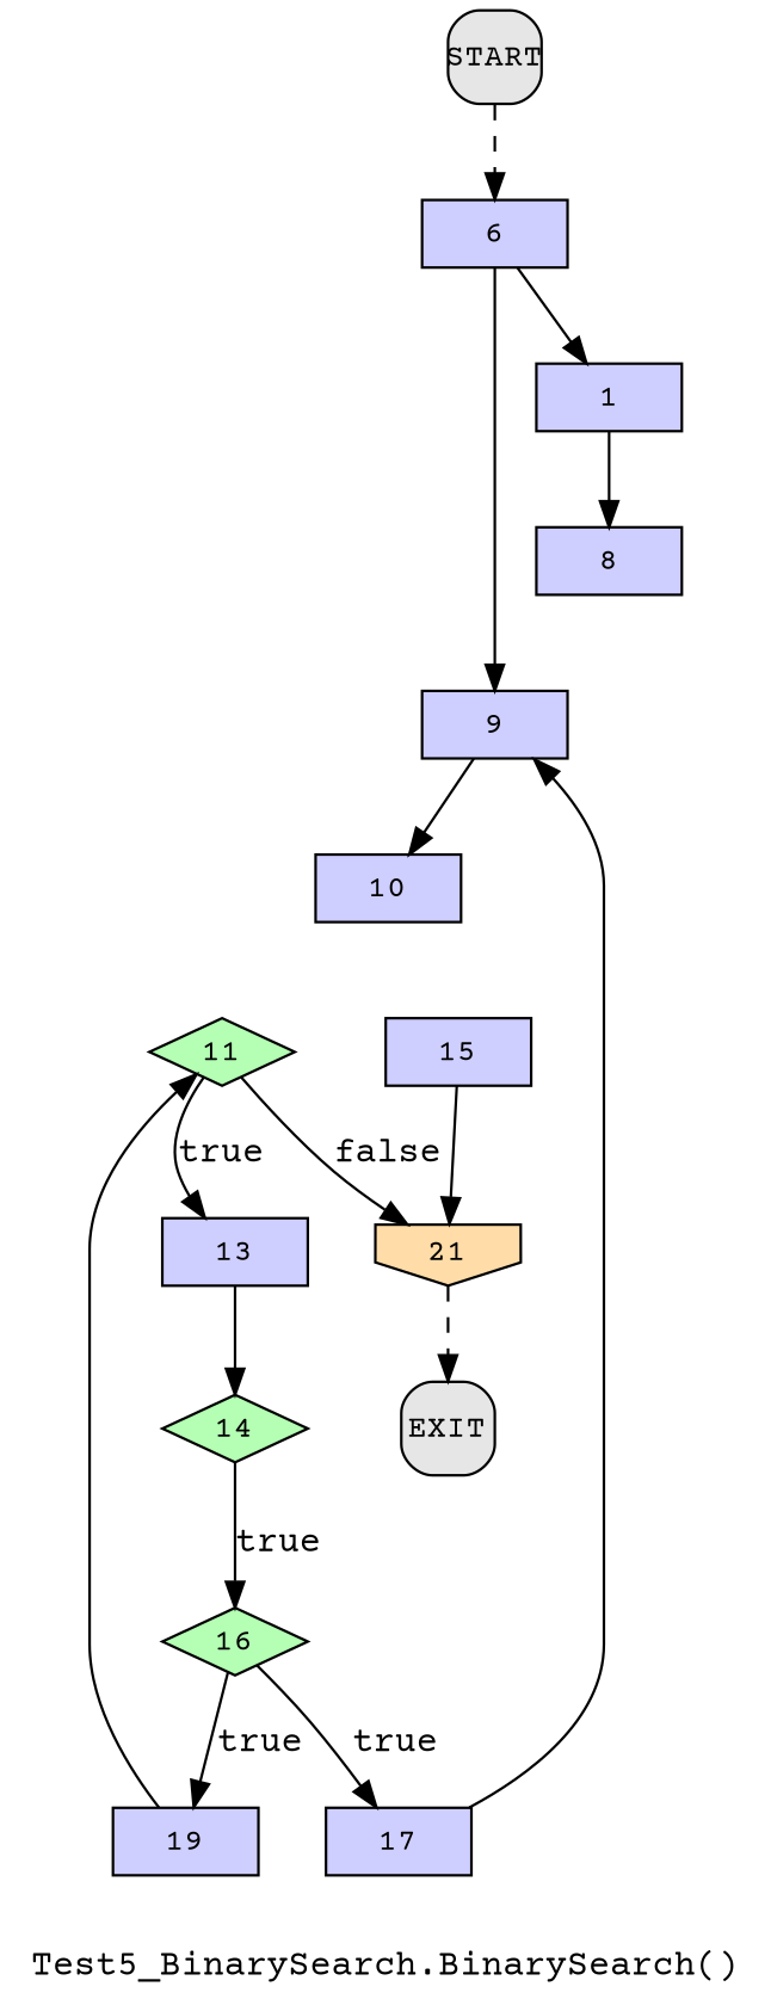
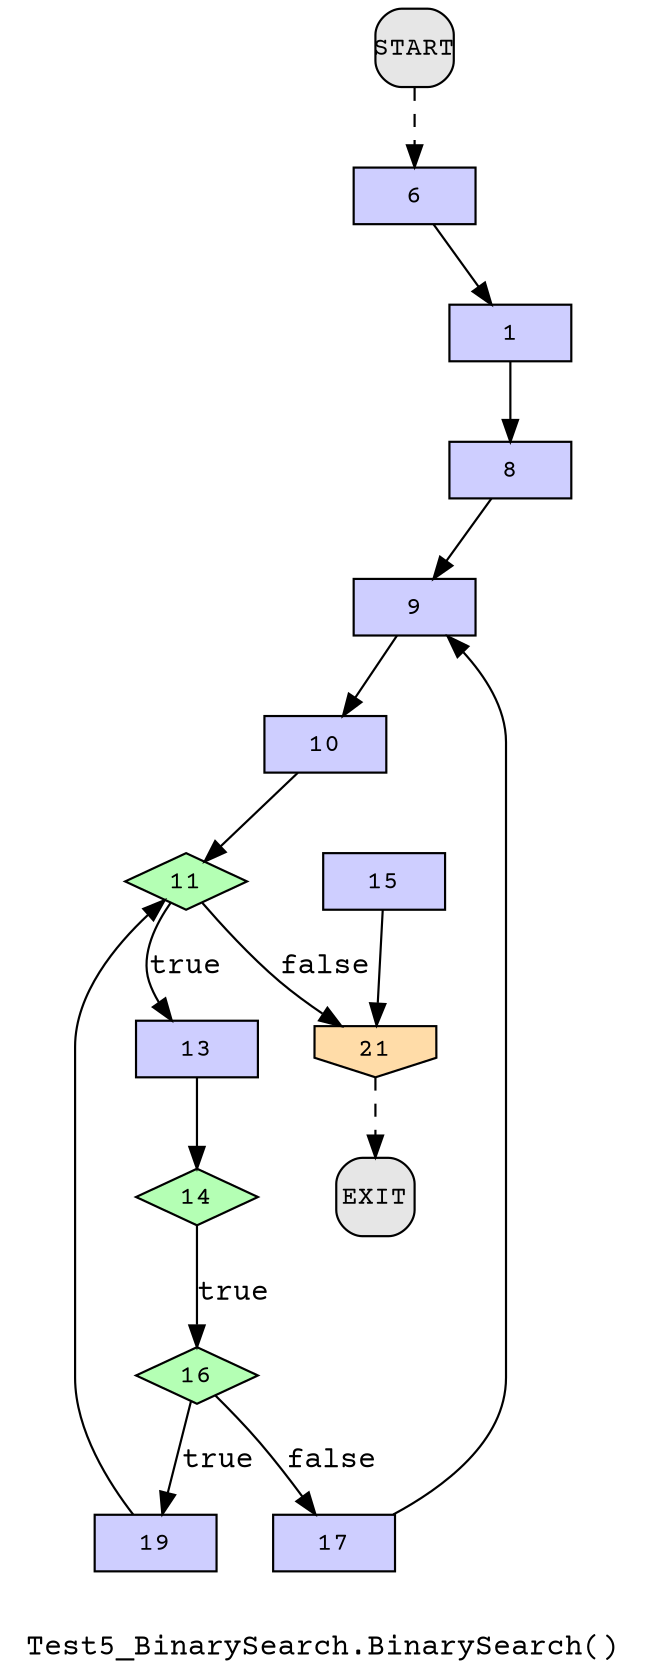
  digraph {
    fontname="Courier Prime"
    label="Test5_BinarySearch.BinarySearch()"
    node [fillcolor="#CECEFF" fixedsize=true fontname="Courier Prime" fontsize=12 shape=box style=filled]
    edge [fontname="Courier Prime" style=solid]
    n1 [height=0.36 label=6 width=0.78]
    n2 [height=0.36 label=1 width=0.78]
    n3 [height=0.36 label=8 width=0.78]
    n4 [height=0.36 label=9 width=0.78]
    n5 [height=0.36 label=10 width=0.78]
    n6 [fillcolor="#B4FFB4" height=0.36 label=11 shape=diamond width=0.78]
    n7 [height=0.36 label=13 width=0.78]
    n8 [fillcolor="#FFDCA8" height=0.36 label=21 shape=invhouse width=0.78]
    n9 [fillcolor="#B4FFB4" height=0.36 label=14 shape=diamond width=0.78]
    n10 [fillcolor="#E6E6E6" height=0.5 label=EXIT style="filled, rounded" width=0.5]
    n11 [fillcolor="#B4FFB4" height=0.36 label=16 shape=diamond width=0.78]
    n12 [height=0.36 label=15 width=0.78]
    n13 [height=0.36 label=17 width=0.78]
    n14 [height=0.36 label=19 width=0.78]
    n15 [fillcolor="#E6E6E6" height=0.5 label=START style="filled, rounded" width=0.5]
    n1 -> n2
    n2 -> n3
-   n1 -> n4
+   n3 -> n4
    n4 -> n5
+   n5 -> n6
    n6 -> n7 [label=true]
    n6 -> n8 [label=false]
    n7 -> n9
    n8 -> n10 [style=dashed]
    n9 -> n11 [label=true]
-   n11 -> n13 [label=true]
+   n11 -> n13 [label=false]
    n11 -> n14 [label=true]
    n12 -> n8
    n13 -> n4
    n14 -> n6
    n15 -> n1 [style=dashed]
  }
